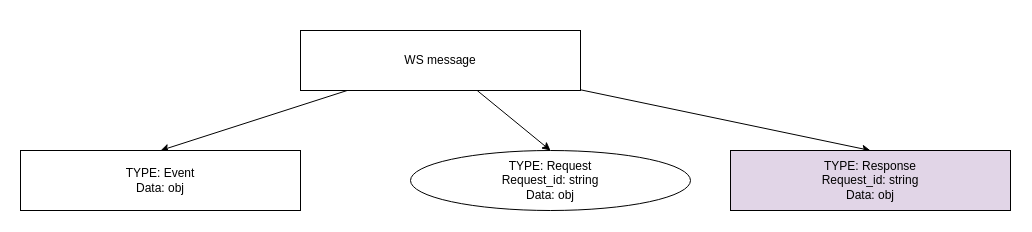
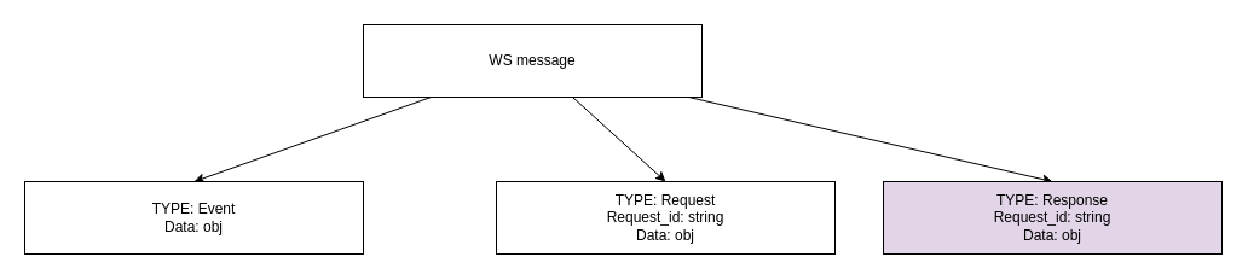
  <mxCell id="0" />
  <mxCell id="1" parent="0" />
  <mxCell id="2" style="edgeStyle=none;html=1;entryX=0.5;entryY=0;entryDx=0;entryDy=0;" edge="1" parent="1" source="5" target="6"><mxGeometry relative="1" as="geometry" /></mxCell>
  <mxCell id="3" style="edgeStyle=none;html=1;entryX=0.5;entryY=0;entryDx=0;entryDy=0;" edge="1" parent="1" source="5" target="7"><mxGeometry relative="1" as="geometry" /></mxCell>
  <mxCell id="4" style="edgeStyle=none;html=1;entryX=0.5;entryY=0;entryDx=0;entryDy=0;" edge="1" parent="1" source="5" target="8"><mxGeometry relative="1" as="geometry" /></mxCell>
- <mxCell id="5" value="WS message" style="whiteSpace=wrap;html=1;" vertex="1" parent="1"><mxGeometry x="300" y="30" width="280" height="60" as="geometry" /></mxCell>
+ <mxCell id="5" value="WS message" style="whiteSpace=wrap;html=1;" vertex="1" parent="1"><mxGeometry x="300" y="20" width="280" height="60" as="geometry" /></mxCell>
  <mxCell id="6" value="TYPE: Event&lt;br&gt;Data: obj" style="whiteSpace=wrap;html=1;" vertex="1" parent="1"><mxGeometry x="20" y="150" width="280" height="60" as="geometry" /></mxCell>
- <mxCell id="7" value="TYPE: Request&lt;br&gt;Request_id: string&lt;br&gt;Data: obj" style="ellipse;whiteSpace=wrap;html=1;" vertex="1" parent="1"><mxGeometry x="410" y="150" width="280" height="60" as="geometry" /></mxCell>
+ <mxCell id="7" value="TYPE: Request&lt;br&gt;Request_id: string&lt;br&gt;Data: obj" style="whiteSpace=wrap;html=1;" vertex="1" parent="1"><mxGeometry x="410" y="150" width="280" height="60" as="geometry" /></mxCell>
  <mxCell id="8" value="TYPE: Response&lt;br&gt;Request_id: string&lt;br&gt;Data: obj" style="whiteSpace=wrap;html=1;fillColor=#e1d5e7;" vertex="1" parent="1"><mxGeometry x="730" y="150" width="280" height="60" as="geometry" /></mxCell>
